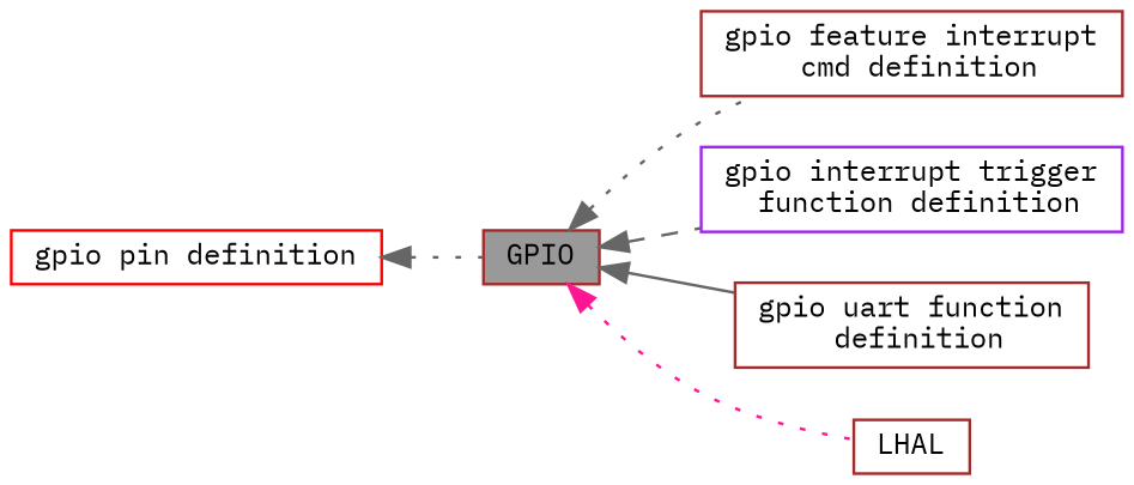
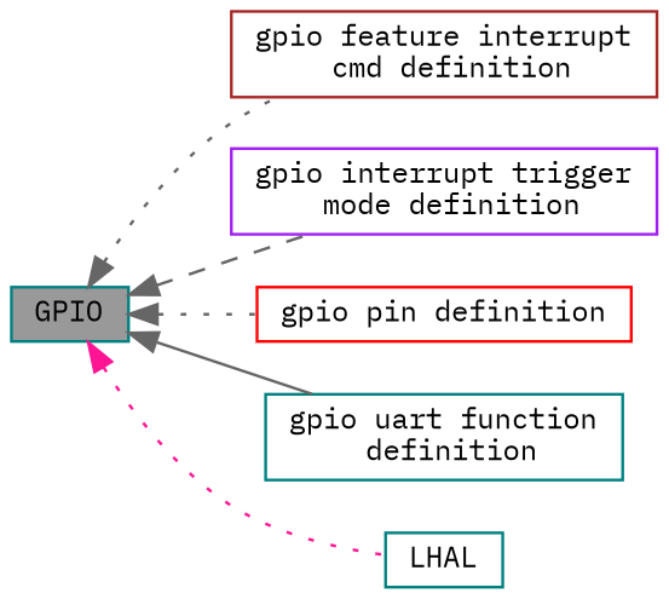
  digraph {
    fontname="IBM Plex Mono"
    rankdir=LR
    node [color=teal fillcolor=white fontname="IBM Plex Mono" fontsize=10 shape=box style=filled]
    edge [color=gray40 dir=back fontname="IBM Plex Mono" fontsize=10 labelfontname=Helvetica labelfontsize=10 shape=plaintext style=dotted]
-   n1 [color=brown fillcolor=grey60 fontcolor=black height=0.2 label=GPIO width=0.4]
+   n1 [fillcolor=grey60 fontcolor=black height=0.2 label=GPIO width=0.4]
    n2 [color=brown height=0.2 label="gpio feature interrupt\l cmd definition" width=0.4]
-   n3 [color=purple height=0.2 label="gpio interrupt trigger\l function definition" width=0.4]
+   n3 [color=purple height=0.2 label="gpio interrupt trigger\l mode definition" width=0.4]
    n4 [color=red height=0.2 label="gpio pin definition" width=0.4]
-   n5 [color=brown height=0.2 label="gpio uart function\l definition" width=0.4]
-   n6 [color=brown height=0.2 label=LHAL width=0.4]
+   n5 [height=0.2 label="gpio uart function\l definition" width=0.4]
+   n6 [height=0.2 label=LHAL width=0.4]
    n1 -> n2
    n1 -> n3 [style=dashed]
-   n4 -> n1
+   n1 -> n4
    n1 -> n5 [style=solid]
    n1 -> n6 [color=deeppink]
  }
